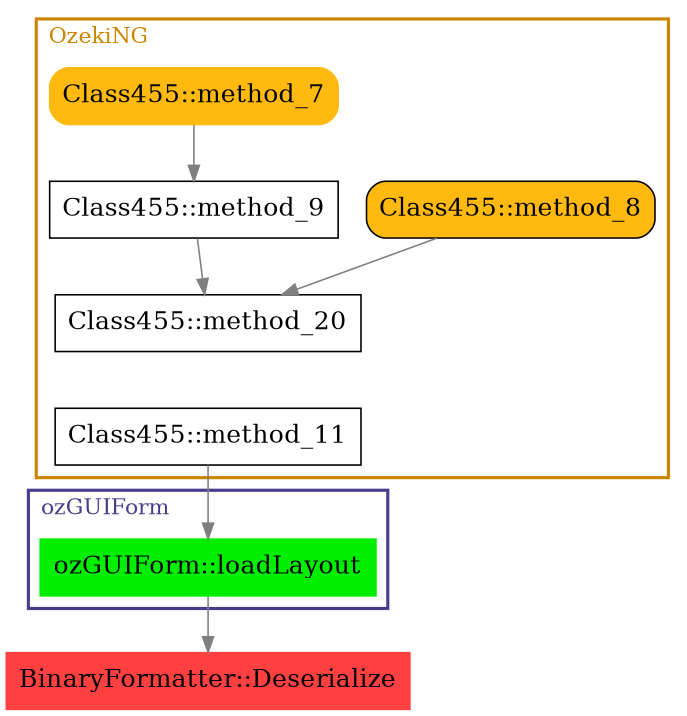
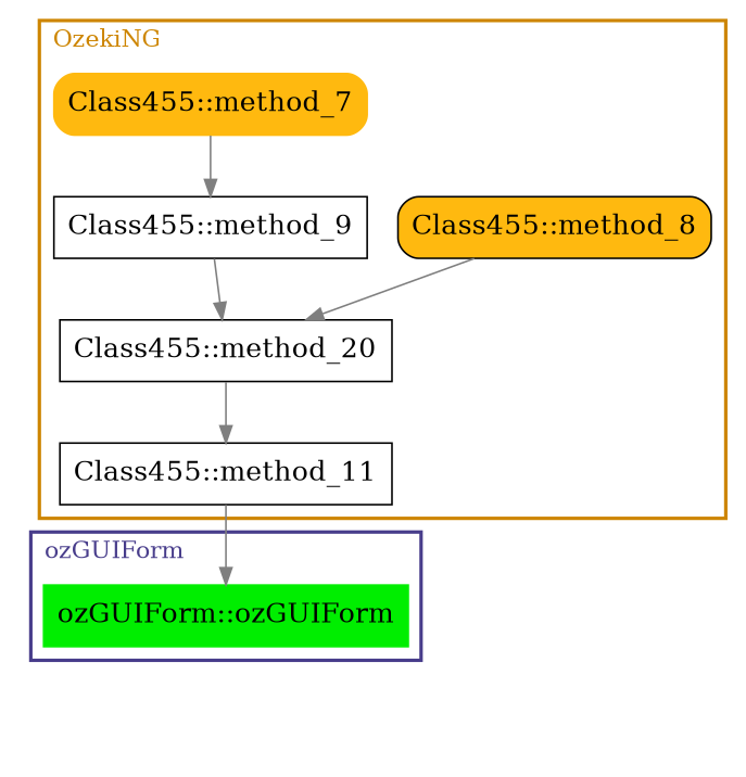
  digraph {
    node [fontsize=16 shape=box]
    edge [color=gray50]
-   n1 [color=green2 fillcolor=green2 label="ozGUIForm::loadLayout" style=filled]
+   n1 [color=green2 fillcolor=green2 label="ozGUIForm::ozGUIForm" style=filled]
    n2 [label="Class455::method_11"]
    n3 [label="Class455::method_20"]
    n4 [color=black fillcolor=darkgoldenrod1 label="Class455::method_8" style="filled, rounded"]
    n5 [label="Class455::method_9"]
    n6 [color=darkgoldenrod1 fillcolor=darkgoldenrod1 label="Class455::method_7" style="filled, rounded"]
-   n7 [color=brown1 fillcolor=brown1 label="BinaryFormatter::Deserialize" style=filled]
    subgraph cluster_1 {
      color=darkslateblue
      fontcolor=darkslateblue
      label=ozGUIForm
      labeljust=l
      penwidth=2
      n1
    }
    subgraph cluster_2 {
      color=orange3
      fontcolor=orange3
      label=OzekiNG
      labeljust=l
      penwidth=2
      n2
      n3
      n4
      n5
      n6
    }
-   n1 -> n7
    n2 -> n1
+   n3 -> n2
    n4 -> n3
    n5 -> n3
    n6 -> n5
  }
